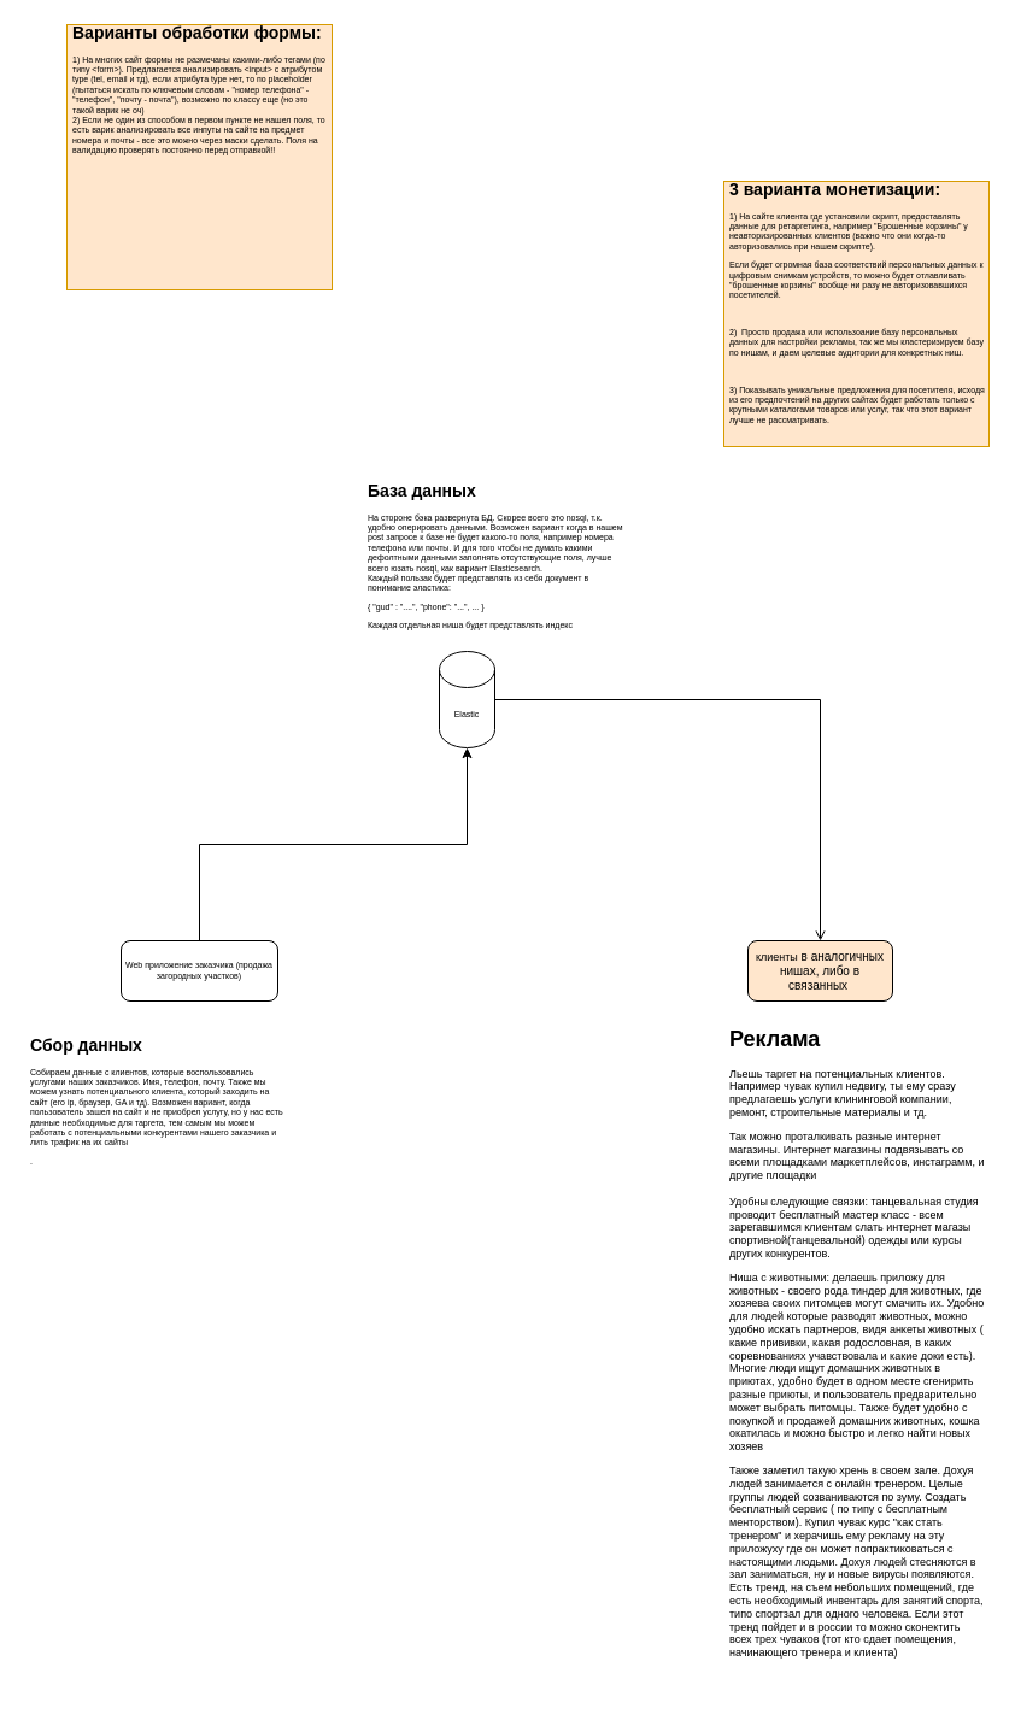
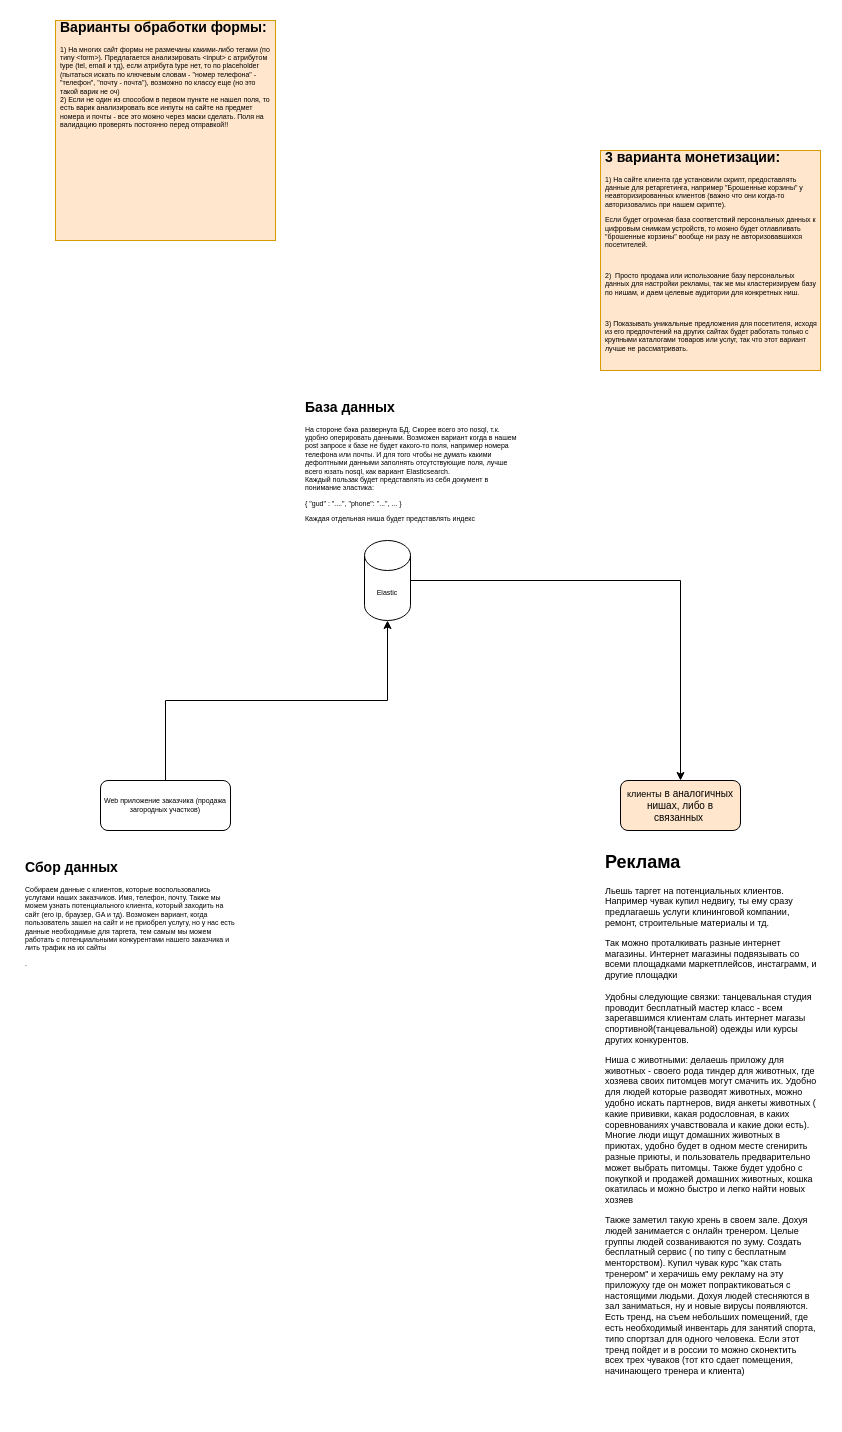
  <mxCell id="0" />
  <mxCell id="1" parent="0" />
  <mxCell id="2" style="edgeStyle=orthogonalEdgeStyle;rounded=0;orthogonalLoop=1;jettySize=auto;html=1;exitX=0.5;exitY=0;exitDx=0;exitDy=0;fontSize=5;entryX=0.5;entryY=1;entryDx=0;entryDy=0;entryPerimeter=0;" parent="1" source="3" target="6" edge="1"><mxGeometry relative="1" as="geometry"><mxPoint x="360" y="570" as="targetPoint" /></mxGeometry></mxCell>
  <mxCell id="3" value="Web приложение заказчика (продажа загородных участков)" style="rounded=1;whiteSpace=wrap;html=1;fontSize=7;glass=0;strokeWidth=1;shadow=0;" parent="1" vertex="1"><mxGeometry x="100" y="780" width="130" height="50" as="geometry" /></mxCell>
  <mxCell id="4" value="&lt;h1&gt;Сбор данных&lt;/h1&gt;&lt;span style=&quot;text-align: center;&quot;&gt;Собираем данные с клиентов, которые воспользовались услугами наших заказчиков. Имя, телефон, почту. Также мы можем узнать потенциального клиента, который заходить на сайт (его ip, браузер, GA и тд). Возможен вариант, когда пользователь зашел на сайт и не приобрел услугу, но у нас есть данные необходимые для таргета, тем самым мы можем работать с потенциальными конкурентами нашего заказчика и лить трафик на их сайты&amp;nbsp;&lt;br&gt;&lt;/span&gt;&lt;p&gt;.&lt;/p&gt;" style="text;html=1;strokeColor=none;fillColor=none;spacing=5;spacingTop=-20;whiteSpace=wrap;overflow=hidden;rounded=0;fontSize=7;" parent="1" vertex="1"><mxGeometry x="20" y="860" width="220" height="140" as="geometry" /></mxCell>
- <mxCell id="5" style="edgeStyle=orthogonalEdgeStyle;rounded=0;orthogonalLoop=1;jettySize=auto;html=1;exitX=1;exitY=0.5;exitDx=0;exitDy=0;exitPerimeter=0;entryX=0.5;entryY=0;entryDx=0;entryDy=0;fontSize=9;endArrow=open;" parent="1" source="6" target="8" edge="1"><mxGeometry relative="1" as="geometry" /></mxCell>
+ <mxCell id="5" style="edgeStyle=orthogonalEdgeStyle;rounded=0;orthogonalLoop=1;jettySize=auto;html=1;exitX=1;exitY=0.5;exitDx=0;exitDy=0;exitPerimeter=0;entryX=0.5;entryY=0;entryDx=0;entryDy=0;fontSize=9;" parent="1" source="6" target="8" edge="1"><mxGeometry relative="1" as="geometry" /></mxCell>
  <mxCell id="6" value="Elastic" style="shape=cylinder3;whiteSpace=wrap;html=1;boundedLbl=1;backgroundOutline=1;size=15;fontSize=7;" parent="1" vertex="1"><mxGeometry x="364" y="540" width="46" height="80" as="geometry" /></mxCell>
  <mxCell id="7" value="&lt;h1&gt;База данных&lt;/h1&gt;&lt;p&gt;На стороне бэка развернута БД. Скорее всего это nosql, т.к. удобно оперировать данными. Возможен вариант когда в нашем post запросе к базе не будет какого-то поля, например номера телефона или почты. И для того чтобы не думать какими дефолтными данными заполнять отсутствующие поля, лучше всего юзать nosql, как вариант Elasticsearch.&lt;br&gt;Каждый пользак будет представлять из себя документ в понимание эластика:&lt;/p&gt;&lt;p&gt;{ &quot;gud&quot; : &quot;....&quot;, &quot;phone&quot;: &quot;...&quot;, ... }&lt;/p&gt;&lt;p&gt;Каждая отдельная ниша будет представлять индекс&lt;/p&gt;&lt;br&gt;&lt;p&gt;&lt;span style=&quot;background-color: initial;&quot;&gt;&amp;nbsp;&lt;/span&gt;&lt;/p&gt;&lt;p&gt;&amp;nbsp;&lt;br&gt;&lt;br&gt;&lt;/p&gt;" style="text;html=1;strokeColor=none;fillColor=none;spacing=5;spacingTop=-20;whiteSpace=wrap;overflow=hidden;rounded=0;fontSize=7;" parent="1" vertex="1"><mxGeometry x="300" y="400" width="220" height="140" as="geometry" /></mxCell>
  <mxCell id="8" value="&lt;font style=&quot;&quot;&gt;&lt;font style=&quot;&quot;&gt;&lt;span style=&quot;font-size: 9px;&quot;&gt;клиенты&lt;/span&gt;&lt;font size=&quot;1&quot;&gt;&amp;nbsp;в аналогичных нишах, либо в связанных&amp;nbsp;&lt;/font&gt;&lt;br&gt;&lt;/font&gt;&lt;/font&gt;" style="rounded=1;whiteSpace=wrap;html=1;fontSize=5;fillColor=#ffe6cc;" parent="1" vertex="1"><mxGeometry x="620" y="780" width="120" height="50" as="geometry" /></mxCell>
  <mxCell id="9" value="&lt;h1&gt;Реклама&lt;/h1&gt;&lt;p&gt;Льешь таргет на потенциальных клиентов. Например чувак купил недвигу, ты ему сразу предлагаешь услуги клининговой компании, ремонт, строительные материалы и тд.&lt;/p&gt;&lt;p&gt;Так можно проталкивать разные интернет магазины. Интернет магазины подвязывать со всеми площадками маркетплейсов, инстаграмм, и другие площадки&lt;br&gt;&lt;br&gt;Удобны следующие связки: танцевальная студия проводит бесплатный мастер класс - всем зарегавшимся клиентам слать интернет магазы спортивной(танцевальной) одежды или курсы других конкурентов.&lt;/p&gt;&lt;p&gt;Ниша с животными: делаешь приложу для животных - своего рода тиндер для животных, где хозяева своих питомцев могут смачить их. Удобно для людей которые разводят животных, можно удобно искать партнеров, видя анкеты животных ( какие прививки, какая родословная, в каких соревнованиях учавствовала и какие доки есть). Многие люди ищут домашних животных в приютах, удобно будет в одном месте сгенирить разные приюты, и пользователь предварительно может выбрать питомцы. Также будет удобно с покупкой и продажей домашних животных, кошка окатилась и можно быстро и легко найти новых хозяев&lt;/p&gt;&lt;p&gt;Также заметил такую хрень в своем зале. Дохуя людей занимается с онлайн тренером. Целые группы людей созваниваются по зуму. Создать бесплатный сервис ( по типу с бесплатным менторством). Купил чувак курс &quot;как стать тренером&quot; и херачишь ему рекламу на эту приложуху где он может попрактиковаться с настоящими людьми. Дохуя людей стесняются в зал заниматься, ну и новые вирусы появляются. Есть тренд, на съем небольших помещений, где есть необходимый инвентарь для занятий спорта, типо спортзал для одного человека. Если этот тренд пойдет и в россии то можно сконектить всех трех чуваков (тот кто сдает помещения, начинающего тренера и клиента)&lt;/p&gt;" style="text;html=1;strokeColor=none;fillColor=none;spacing=5;spacingTop=-20;whiteSpace=wrap;overflow=hidden;rounded=0;fontSize=9;" parent="1" vertex="1"><mxGeometry x="600" y="850" width="220" height="560" as="geometry" /></mxCell>
  <mxCell id="10" value="&lt;h1&gt;3 варианта монетизации:&lt;/h1&gt;&lt;p&gt;1) На сайте клиента где установили скрипт, предоставлять данные для ретаргетинга, например &quot;Брошенные корзины&quot; у неавторизированных клиентов (важно что они когда-то авторизовались при нашем скрипте).&amp;nbsp;&amp;nbsp;&lt;/p&gt;&lt;p&gt;Если будет огромная база соответствий персональных данных к цифровым снимкам устройств, то можно будет отлавливать &quot;брошенные корзины&quot; вообще ни разу не авторизовавшихся посетителей.&lt;/p&gt;&lt;p&gt;&lt;br&gt;&lt;/p&gt;&lt;p&gt;2)&amp;nbsp; Просто продажа или использоание базу персональных данных для настройки рекламы, так же мы кластеризируем базу по нишам, и даем целевые аудитории для конкретных ниш.&amp;nbsp;&lt;/p&gt;&lt;p&gt;&lt;br&gt;&lt;/p&gt;&lt;p&gt;3) Показывать уникальные предложения для посетителя, исходя из его предпочтений на других сайтах будет работать только с крупными каталогами товаров или услуг, так что этот вариант лучше не рассматривать.&lt;/p&gt;&lt;br&gt;&lt;p&gt;&lt;span style=&quot;background-color: initial;&quot;&gt;&amp;nbsp;&lt;/span&gt;&lt;/p&gt;&lt;p&gt;&amp;nbsp;&lt;br&gt;&lt;br&gt;&lt;/p&gt;" style="text;html=1;strokeColor=#d79b00;fillColor=#ffe6cc;spacing=5;spacingTop=-20;whiteSpace=wrap;overflow=hidden;rounded=0;fontSize=7;" parent="1" vertex="1"><mxGeometry x="600" y="150" width="220" height="220" as="geometry" /></mxCell>
  <mxCell id="11" value="&lt;h1&gt;Варианты обработки формы:&lt;/h1&gt;&lt;p&gt;1) На многих сайт формы не размечаны какими-либо тегами (по типу &amp;lt;form&amp;gt;). Предлагается анализировать &amp;lt;input&amp;gt; с атрибутом type (tel, email и тд), если атрибута type нет, то по placeholder (пытаться искать по ключевым словам - &quot;номер телефона&quot; - &quot;телефон&quot;, &quot;почту - почта&quot;), возможно по классу еще (но это такой варик не оч)&lt;br&gt;2) Если не один из способом в первом пункте не нашел поля, то есть варик анализировать все инпуты на сайте на предмет номера и почты - все это можно через маски сделать. Поля на валидацию проверять постоянно перед отправкой!!&amp;nbsp;&lt;/p&gt;&lt;br&gt;&lt;p&gt;&lt;span style=&quot;background-color: initial;&quot;&gt;&amp;nbsp;&lt;/span&gt;&lt;/p&gt;&lt;p&gt;&amp;nbsp;&lt;br&gt;&lt;br&gt;&lt;/p&gt;" style="text;html=1;strokeColor=#d79b00;fillColor=#ffe6cc;spacing=5;spacingTop=-20;whiteSpace=wrap;overflow=hidden;rounded=0;fontSize=7;" vertex="1" parent="1"><mxGeometry x="55" y="20" width="220" height="220" as="geometry" /></mxCell>
